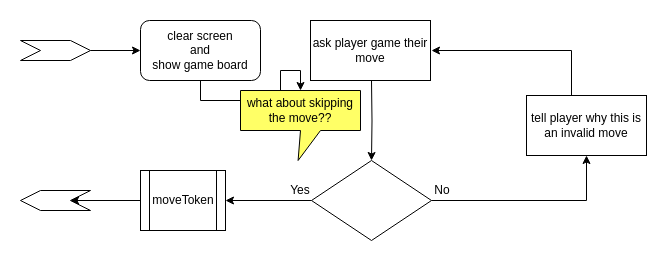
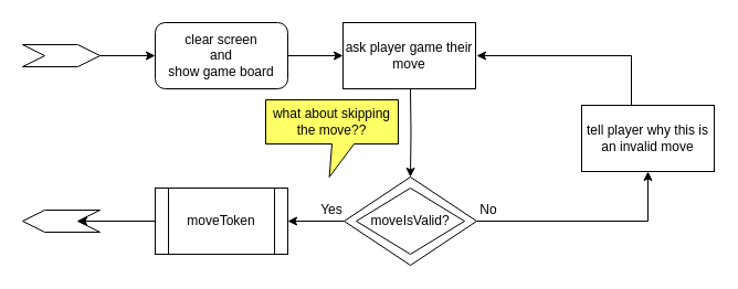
  <mxCell id="0" />
  <mxCell id="1" parent="0" />
  <mxCell id="2" style="edgeStyle=orthogonalEdgeStyle;rounded=0;orthogonalLoop=1;jettySize=auto;html=1;" edge="1" parent="1" target="9"><mxGeometry relative="1" as="geometry"><mxPoint x="371" y="80" as="sourcePoint" /></mxGeometry></mxCell>
  <mxCell id="3" value="ask player game their move" style="rounded=0;whiteSpace=wrap;html=1;" vertex="1" parent="1"><mxGeometry x="310" y="20" width="120" height="60" as="geometry" /></mxCell>
  <mxCell id="4" style="edgeStyle=orthogonalEdgeStyle;rounded=0;orthogonalLoop=1;jettySize=auto;html=1;exitX=1;exitY=0.5;exitDx=0;exitDy=0;" edge="1" parent="1" source="5" target="17"><mxGeometry relative="1" as="geometry" /></mxCell>
  <mxCell id="5" value="" style="shape=step;perimeter=stepPerimeter;whiteSpace=wrap;html=1;fixedSize=1;" vertex="1" parent="1"><mxGeometry x="20" y="40" width="70" height="20" as="geometry" /></mxCell>
  <mxCell id="6" value="" style="shape=step;perimeter=stepPerimeter;whiteSpace=wrap;html=1;fixedSize=1;rotation=-180;" vertex="1" parent="1"><mxGeometry x="20" y="190" width="70" height="20" as="geometry" /></mxCell>
  <mxCell id="7" style="edgeStyle=orthogonalEdgeStyle;rounded=0;orthogonalLoop=1;jettySize=auto;html=1;entryX=0.5;entryY=1;entryDx=0;entryDy=0;" edge="1" parent="1" source="9" target="11"><mxGeometry relative="1" as="geometry" /></mxCell>
  <mxCell id="8" style="edgeStyle=orthogonalEdgeStyle;rounded=0;orthogonalLoop=1;jettySize=auto;html=1;entryX=1;entryY=0.5;entryDx=0;entryDy=0;" edge="1" parent="1" source="9" target="15"><mxGeometry relative="1" as="geometry" /></mxCell>
  <mxCell id="9" value="" style="rhombus;whiteSpace=wrap;html=1;" vertex="1" parent="1"><mxGeometry x="311" y="160" width="120" height="80" as="geometry" /></mxCell>
  <mxCell id="10" style="edgeStyle=orthogonalEdgeStyle;rounded=0;orthogonalLoop=1;jettySize=auto;html=1;entryX=1;entryY=0.5;entryDx=0;entryDy=0;exitX=0.5;exitY=0;exitDx=0;exitDy=0;" edge="1" parent="1" source="11"><mxGeometry relative="1" as="geometry"><mxPoint x="431" y="50" as="targetPoint" /><Array as="points"><mxPoint x="571" y="50" /></Array></mxGeometry></mxCell>
  <mxCell id="11" value="tell player why this is an invalid move" style="rounded=0;whiteSpace=wrap;html=1;" vertex="1" parent="1"><mxGeometry x="526" y="95" width="120" height="60" as="geometry" /></mxCell>
  <mxCell id="12" value="No" style="text;html=1;strokeColor=none;fillColor=none;align=center;verticalAlign=middle;whiteSpace=wrap;rounded=0;" vertex="1" parent="1"><mxGeometry x="422" y="180" width="40" height="20" as="geometry" /></mxCell>
  <mxCell id="13" value="Yes" style="text;html=1;strokeColor=none;fillColor=none;align=center;verticalAlign=middle;whiteSpace=wrap;rounded=0;" vertex="1" parent="1"><mxGeometry x="280" y="180" width="40" height="20" as="geometry" /></mxCell>
  <mxCell id="14" style="edgeStyle=orthogonalEdgeStyle;rounded=0;orthogonalLoop=1;jettySize=auto;html=1;entryX=0;entryY=0.5;entryDx=0;entryDy=0;" edge="1" parent="1" source="15" target="6"><mxGeometry relative="1" as="geometry" /></mxCell>
- <mxCell id="15" value="moveToken" style="shape=process;whiteSpace=wrap;html=1;backgroundOutline=1;" vertex="1" parent="1"><mxGeometry x="140" y="170" width="85" height="60" as="geometry" /></mxCell>
- <mxCell id="16" style="edgeStyle=orthogonalEdgeStyle;rounded=0;orthogonalLoop=1;jettySize=auto;html=1;" edge="1" parent="1" source="17" target="19"><mxGeometry relative="1" as="geometry" /></mxCell>
+ <mxCell id="15" value="moveToken" style="shape=process;whiteSpace=wrap;html=1;backgroundOutline=1;" vertex="1" parent="1"><mxGeometry x="140" y="170" width="120" height="60" as="geometry" /></mxCell>
+ <mxCell id="16" style="edgeStyle=orthogonalEdgeStyle;rounded=0;orthogonalLoop=1;jettySize=auto;html=1;entryX=0;entryY=0.5;entryDx=0;entryDy=0;" edge="1" parent="1" source="17" target="3"><mxGeometry relative="1" as="geometry" /></mxCell>
  <mxCell id="17" value="clear screen&lt;br&gt;and&lt;br&gt;show game board" style="whiteSpace=wrap;html=1;rounded=1;" vertex="1" parent="1"><mxGeometry x="140" y="20" width="120" height="60" as="geometry" /></mxCell>
+ <mxCell id="18" value="moveIsValid?" style="rhombus;whiteSpace=wrap;html=1;" vertex="1" parent="1"><mxGeometry x="322" y="170" width="98" height="60" as="geometry" /></mxCell>
  <mxCell id="19" value="what about skipping the move??" style="shape=callout;whiteSpace=wrap;html=1;perimeter=calloutPerimeter;position2=0.48;fillColor=#FFFF66;" vertex="1" parent="1"><mxGeometry x="240" y="90" width="120" height="70" as="geometry" /></mxCell>
